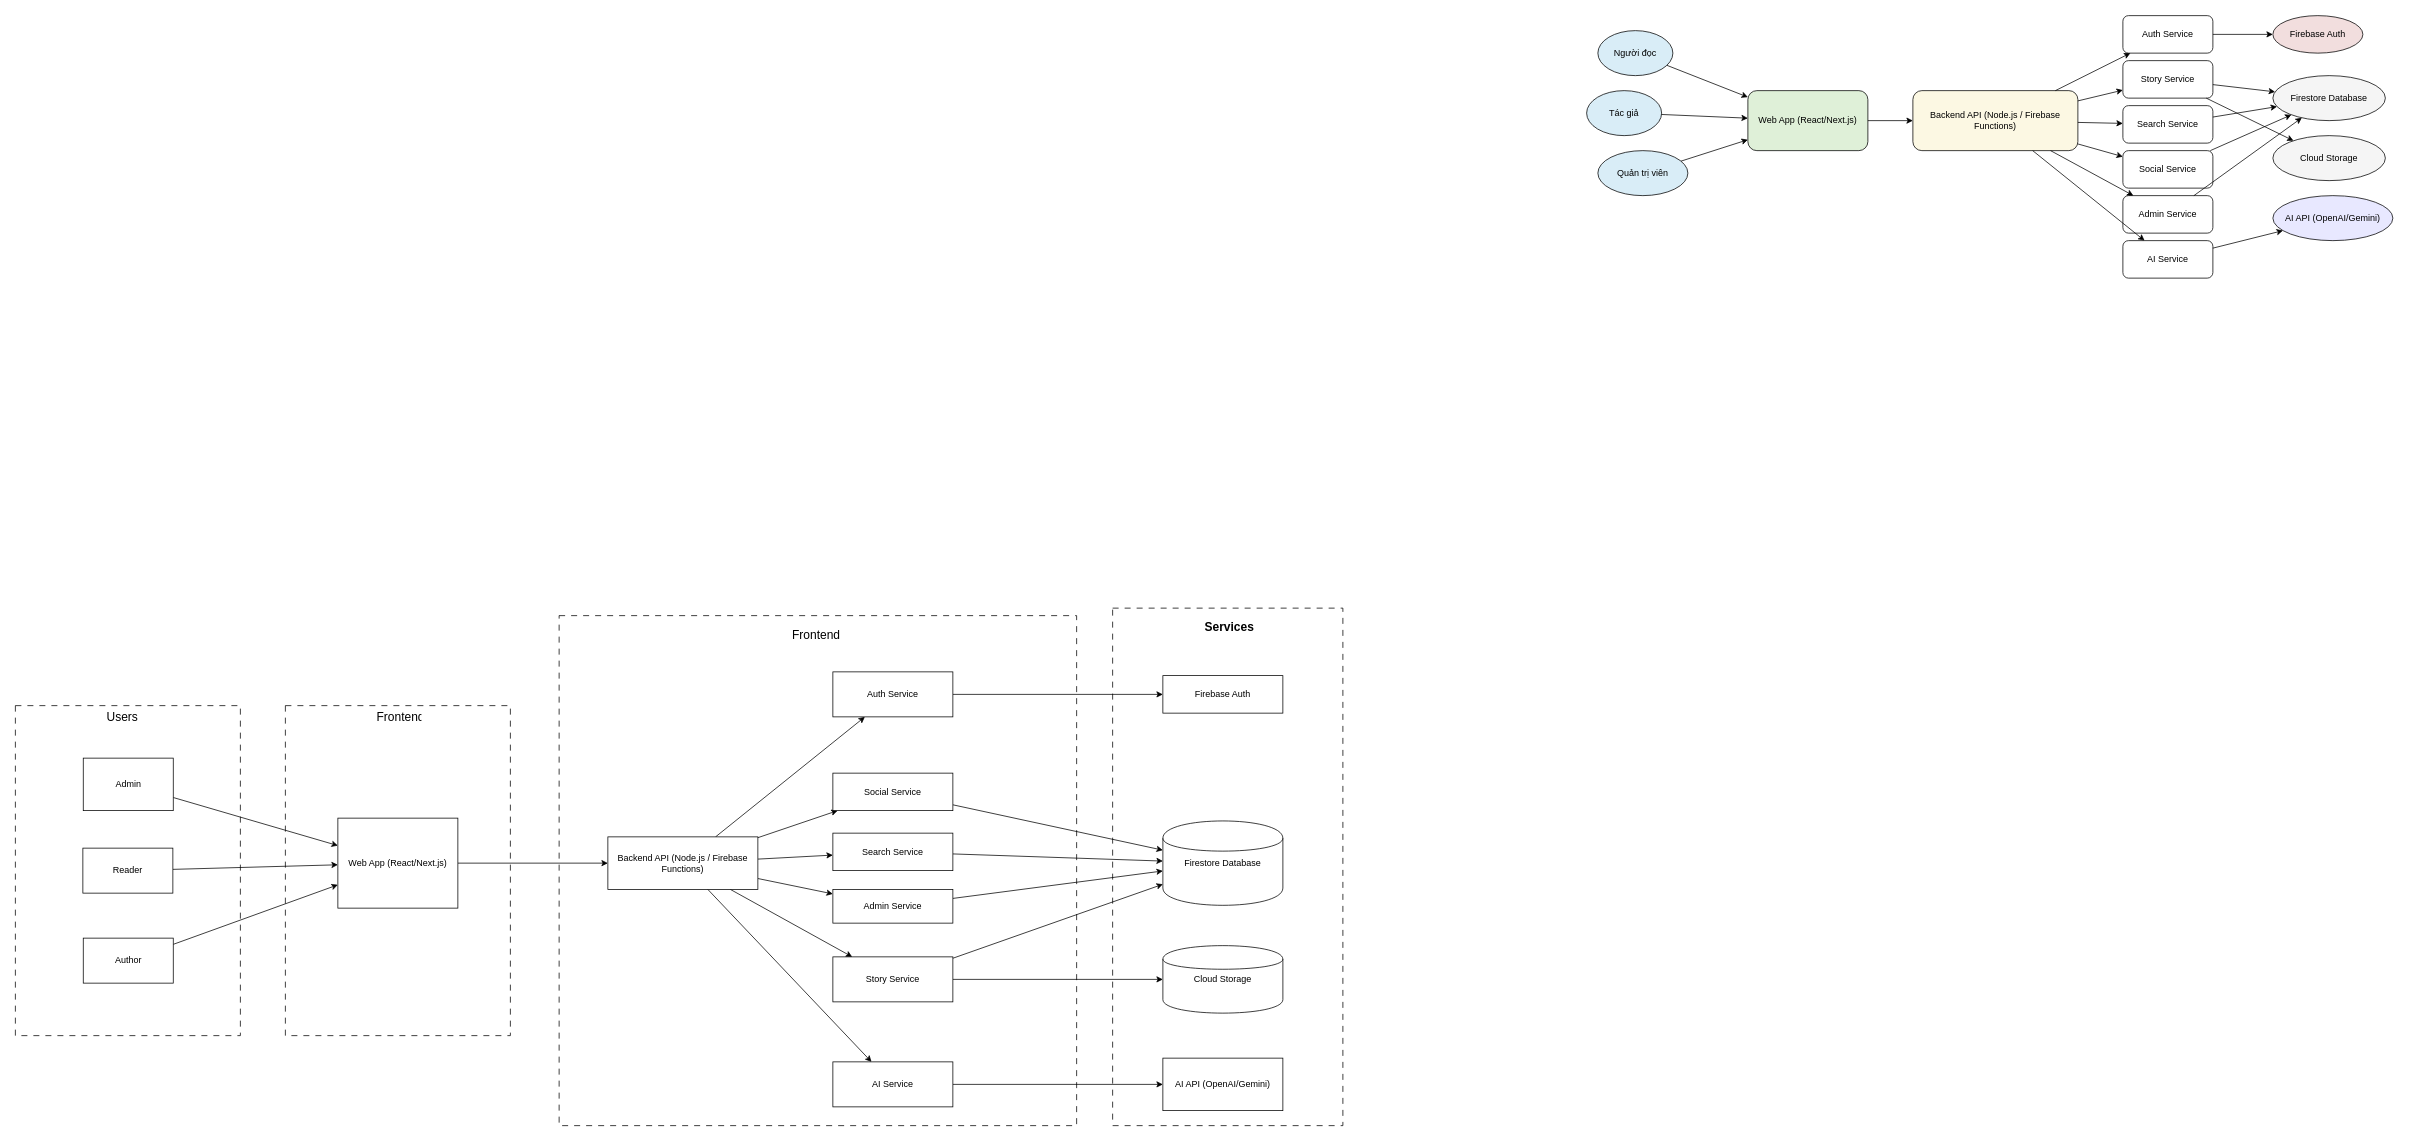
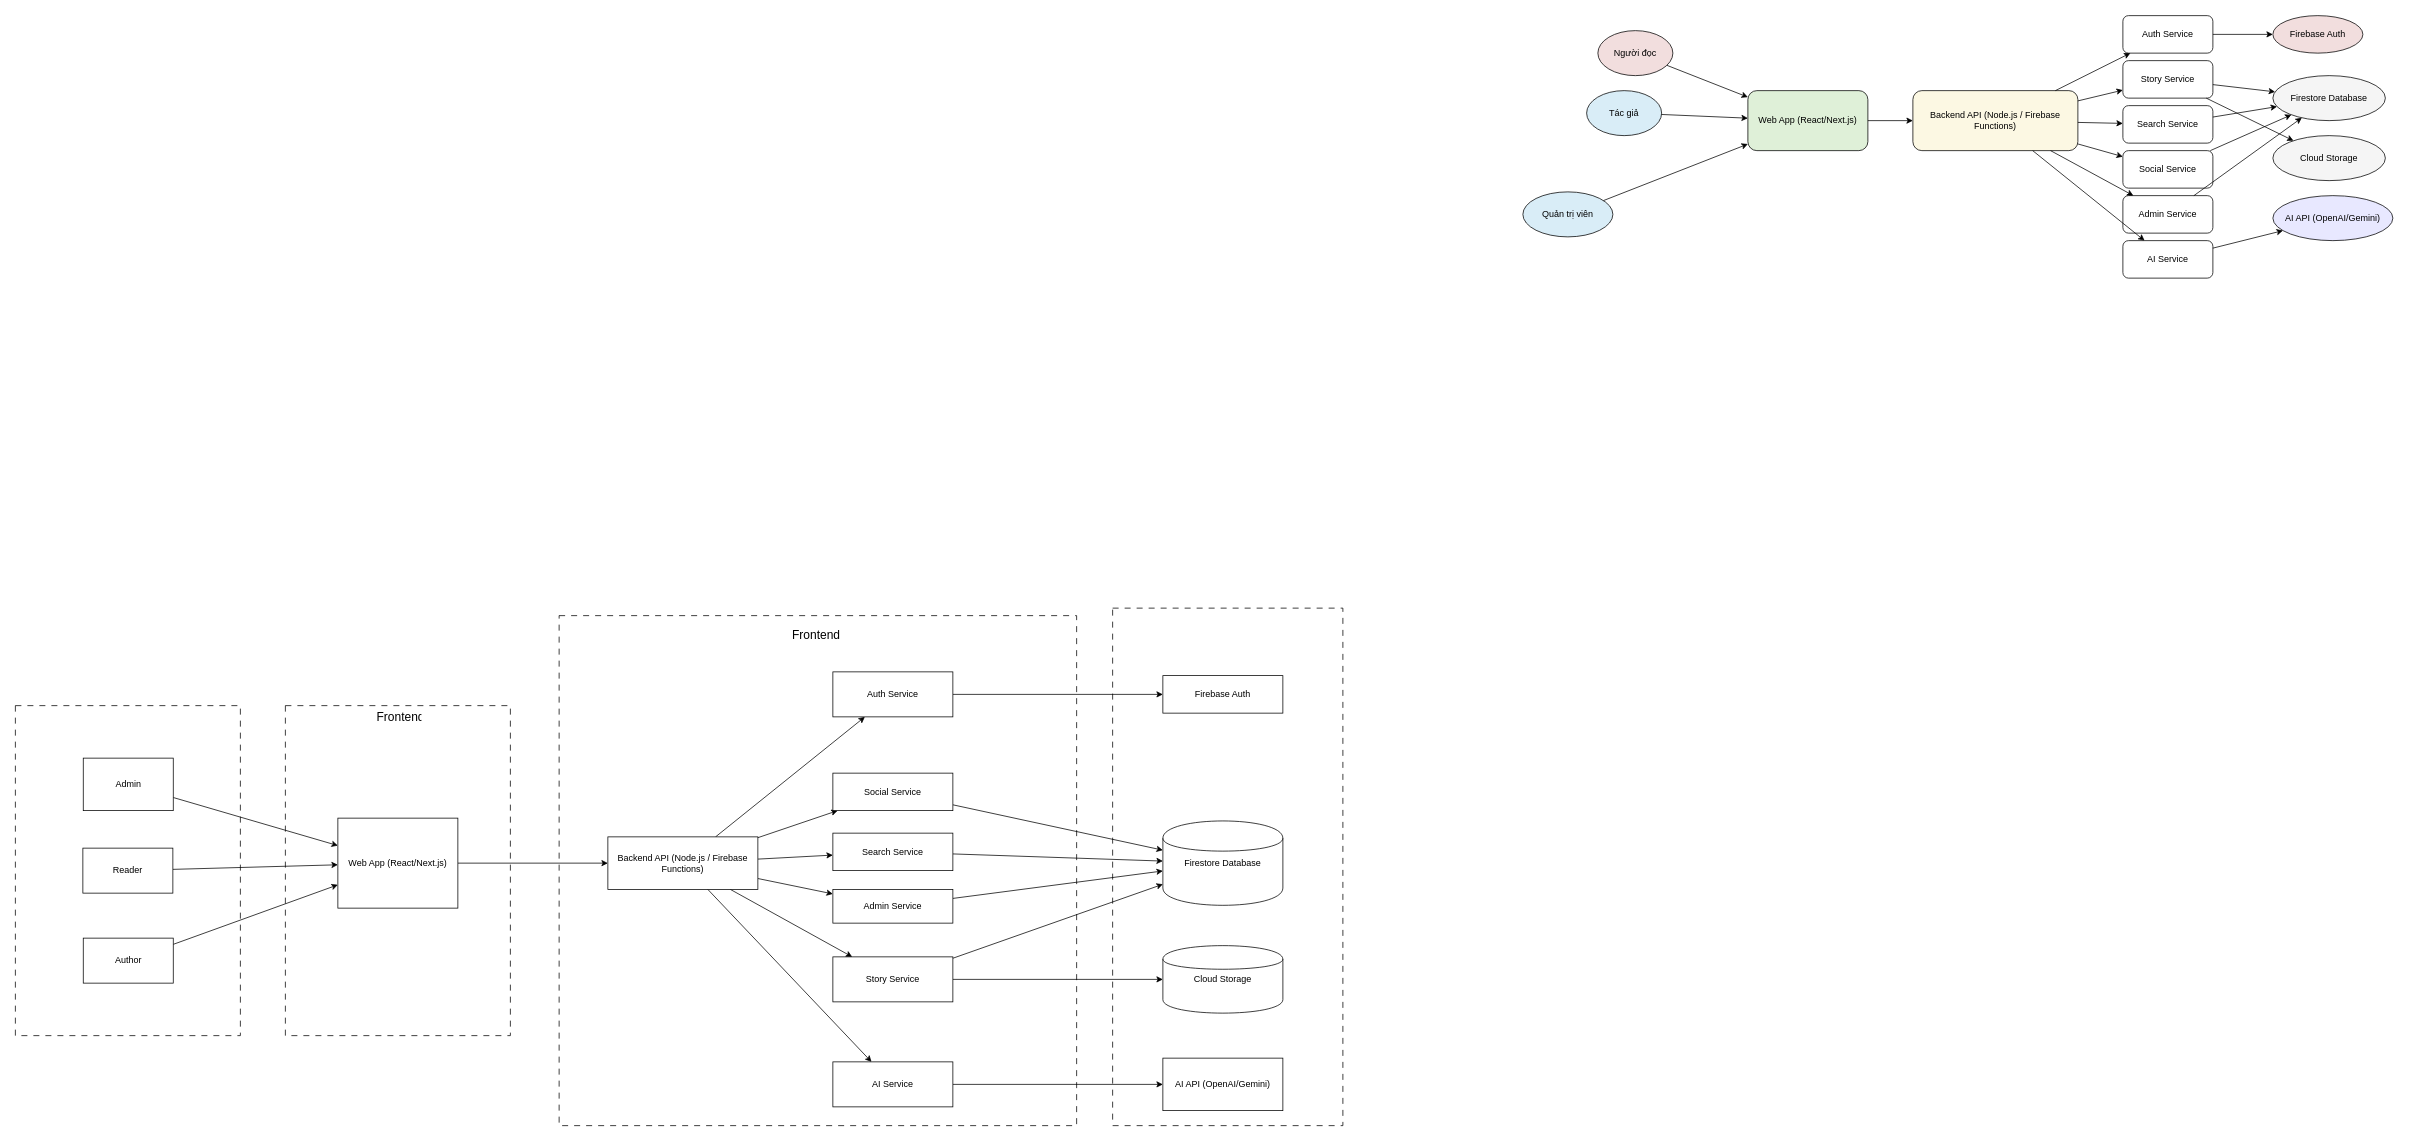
  <mxCell id="0" />
  <mxCell id="1" parent="0" />
- <mxCell id="2" value="Người đọc" style="ellipse;whiteSpace=wrap;html=1;fillColor=#d9edf7;" parent="1" vertex="1"><mxGeometry x="2130" y="40" width="100" height="60" as="geometry" /></mxCell>
+ <mxCell id="2" value="Người đọc" style="ellipse;whiteSpace=wrap;html=1;fillColor=#f2dede;" parent="1" vertex="1"><mxGeometry x="2130" y="40" width="100" height="60" as="geometry" /></mxCell>
  <mxCell id="3" value="Tác giả" style="ellipse;whiteSpace=wrap;html=1;fillColor=#d9edf7;" parent="1" vertex="1"><mxGeometry x="2115" y="120" width="100" height="60" as="geometry" /></mxCell>
- <mxCell id="4" value="Quản trị viên" style="ellipse;whiteSpace=wrap;html=1;fillColor=#d9edf7;" parent="1" vertex="1"><mxGeometry x="2130" y="200" width="120" height="60" as="geometry" /></mxCell>
+ <mxCell id="4" value="Quản trị viên" style="ellipse;whiteSpace=wrap;html=1;fillColor=#d9edf7;" parent="1" vertex="1"><mxGeometry x="2030" y="255" width="120" height="60" as="geometry" /></mxCell>
  <mxCell id="5" value="Web App (React/Next.js)" style="rounded=1;whiteSpace=wrap;html=1;fillColor=#dff0d8;" parent="1" vertex="1"><mxGeometry x="2330" y="120" width="160" height="80" as="geometry" /></mxCell>
  <mxCell id="6" value="Backend API (Node.js / Firebase Functions)" style="rounded=1;whiteSpace=wrap;html=1;fillColor=#fcf8e3;" parent="1" vertex="1"><mxGeometry x="2550" y="120" width="220" height="80" as="geometry" /></mxCell>
  <mxCell id="7" value="Auth Service" style="rounded=1;whiteSpace=wrap;html=1;" parent="1" vertex="1"><mxGeometry x="2830" y="20" width="120" height="50" as="geometry" /></mxCell>
  <mxCell id="8" value="Story Service" style="rounded=1;whiteSpace=wrap;html=1;" parent="1" vertex="1"><mxGeometry x="2830" y="80" width="120" height="50" as="geometry" /></mxCell>
  <mxCell id="9" value="Search Service" style="rounded=1;whiteSpace=wrap;html=1;" parent="1" vertex="1"><mxGeometry x="2830" y="140" width="120" height="50" as="geometry" /></mxCell>
  <mxCell id="10" value="Social Service" style="rounded=1;whiteSpace=wrap;html=1;" parent="1" vertex="1"><mxGeometry x="2830" y="200" width="120" height="50" as="geometry" /></mxCell>
  <mxCell id="11" value="Admin Service" style="rounded=1;whiteSpace=wrap;html=1;" parent="1" vertex="1"><mxGeometry x="2830" y="260" width="120" height="50" as="geometry" /></mxCell>
  <mxCell id="12" value="AI Service" style="rounded=1;whiteSpace=wrap;html=1;" parent="1" vertex="1"><mxGeometry x="2830" y="320" width="120" height="50" as="geometry" /></mxCell>
  <mxCell id="13" value="Firebase Auth" style="ellipse;whiteSpace=wrap;html=1;fillColor=#f2dede;" parent="1" vertex="1"><mxGeometry x="3030" y="20" width="120" height="50" as="geometry" /></mxCell>
  <mxCell id="14" value="Firestore Database" style="ellipse;whiteSpace=wrap;html=1;fillColor=#f5f5f5;" parent="1" vertex="1"><mxGeometry x="3030" y="100" width="150" height="60" as="geometry" /></mxCell>
  <mxCell id="15" value="Cloud Storage" style="ellipse;whiteSpace=wrap;html=1;fillColor=#f5f5f5;" parent="1" vertex="1"><mxGeometry x="3030" y="180" width="150" height="60" as="geometry" /></mxCell>
  <mxCell id="16" value="AI API (OpenAI/Gemini)" style="ellipse;whiteSpace=wrap;html=1;fillColor=#e8e8ff;" parent="1" vertex="1"><mxGeometry x="3030" y="260" width="160" height="60" as="geometry" /></mxCell>
  <mxCell id="17" parent="1" source="2" target="5" edge="1"><mxGeometry relative="1" as="geometry" /></mxCell>
  <mxCell id="18" parent="1" source="3" target="5" edge="1"><mxGeometry relative="1" as="geometry" /></mxCell>
  <mxCell id="19" parent="1" source="4" target="5" edge="1"><mxGeometry relative="1" as="geometry" /></mxCell>
  <mxCell id="20" parent="1" source="5" target="6" edge="1"><mxGeometry relative="1" as="geometry" /></mxCell>
  <mxCell id="21" parent="1" source="6" target="7" edge="1"><mxGeometry relative="1" as="geometry" /></mxCell>
  <mxCell id="22" parent="1" source="6" target="8" edge="1"><mxGeometry relative="1" as="geometry" /></mxCell>
  <mxCell id="23" parent="1" source="6" target="9" edge="1"><mxGeometry relative="1" as="geometry" /></mxCell>
  <mxCell id="24" parent="1" source="6" target="10" edge="1"><mxGeometry relative="1" as="geometry" /></mxCell>
  <mxCell id="25" parent="1" source="6" target="11" edge="1"><mxGeometry relative="1" as="geometry" /></mxCell>
  <mxCell id="26" parent="1" source="6" target="12" edge="1"><mxGeometry relative="1" as="geometry" /></mxCell>
  <mxCell id="27" parent="1" source="7" target="13" edge="1"><mxGeometry relative="1" as="geometry" /></mxCell>
  <mxCell id="28" parent="1" source="8" target="14" edge="1"><mxGeometry relative="1" as="geometry" /></mxCell>
  <mxCell id="29" parent="1" source="8" target="15" edge="1"><mxGeometry relative="1" as="geometry" /></mxCell>
  <mxCell id="30" parent="1" source="9" target="14" edge="1"><mxGeometry relative="1" as="geometry" /></mxCell>
  <mxCell id="31" parent="1" source="10" target="14" edge="1"><mxGeometry relative="1" as="geometry" /></mxCell>
  <mxCell id="32" parent="1" source="11" target="14" edge="1"><mxGeometry relative="1" as="geometry" /></mxCell>
  <mxCell id="33" parent="1" source="12" target="16" edge="1"><mxGeometry relative="1" as="geometry" /></mxCell>
  <mxCell id="34" parent="1" source="53" target="56" edge="1"><mxGeometry relative="1" as="geometry" /></mxCell>
  <mxCell id="35" parent="1" source="51" target="56" edge="1"><mxGeometry relative="1" as="geometry" /></mxCell>
  <mxCell id="36" parent="1" source="52" target="56" edge="1"><mxGeometry relative="1" as="geometry" /></mxCell>
  <mxCell id="37" parent="1" source="56" target="59" edge="1"><mxGeometry relative="1" as="geometry" /></mxCell>
  <mxCell id="38" parent="1" source="59" target="60" edge="1"><mxGeometry relative="1" as="geometry" /></mxCell>
  <mxCell id="39" parent="1" source="59" target="61" edge="1"><mxGeometry relative="1" as="geometry" /></mxCell>
  <mxCell id="40" parent="1" source="59" target="62" edge="1"><mxGeometry relative="1" as="geometry" /></mxCell>
  <mxCell id="41" parent="1" source="59" target="63" edge="1"><mxGeometry relative="1" as="geometry" /></mxCell>
  <mxCell id="42" parent="1" source="59" target="64" edge="1"><mxGeometry relative="1" as="geometry" /></mxCell>
  <mxCell id="43" parent="1" source="59" target="65" edge="1"><mxGeometry relative="1" as="geometry" /></mxCell>
  <mxCell id="44" parent="1" source="60" target="66" edge="1"><mxGeometry relative="1" as="geometry" /></mxCell>
  <mxCell id="45" parent="1" source="61" target="67" edge="1"><mxGeometry relative="1" as="geometry" /></mxCell>
  <mxCell id="46" parent="1" source="62" target="67" edge="1"><mxGeometry relative="1" as="geometry" /></mxCell>
  <mxCell id="47" parent="1" source="63" target="67" edge="1"><mxGeometry relative="1" as="geometry" /></mxCell>
  <mxCell id="48" parent="1" source="64" target="67" edge="1"><mxGeometry relative="1" as="geometry" /></mxCell>
  <mxCell id="49" parent="1" source="64" target="68" edge="1"><mxGeometry relative="1" as="geometry" /></mxCell>
  <mxCell id="50" parent="1" source="65" target="69" edge="1"><mxGeometry relative="1" as="geometry" /></mxCell>
  <mxCell id="51" value="Author" style="shape=rectangle;whiteSpace=wrap;html=1;rotation=0;" parent="1" vertex="1"><mxGeometry x="110.5" y="1250" width="120" height="60" as="geometry" /></mxCell>
  <mxCell id="52" value="Reader" style="shape=rectangle;whiteSpace=wrap;html=1;rotation=0;" parent="1" vertex="1"><mxGeometry x="110" y="1130" width="120" height="60" as="geometry" /></mxCell>
  <mxCell id="53" value="Admin" style="shape=rectangle;whiteSpace=wrap;html=1;rotation=0;" parent="1" vertex="1"><mxGeometry x="110.5" y="1010" width="120" height="70" as="geometry" /></mxCell>
  <mxCell id="54" value="&amp;nbsp;" style="rounded=0;whiteSpace=wrap;html=1;gradientColor=none;glass=0;shadow=0;fillColor=none;dashed=1;dashPattern=8 8;" parent="1" vertex="1"><mxGeometry x="20" y="940" width="300" height="440" as="geometry" /></mxCell>
- <mxCell id="55" value="Users" style="text;strokeColor=none;fillColor=none;align=left;verticalAlign=middle;spacingLeft=4;spacingRight=4;overflow=hidden;points=[[0,0.5],[1,0.5]];portConstraint=eastwest;rotatable=0;whiteSpace=wrap;html=1;fontSize=16;" parent="1" vertex="1"><mxGeometry x="135.5" y="940" width="70" height="30" as="geometry" /></mxCell>
  <mxCell id="56" value="Web App (React/Next.js)" style="shape=rectangle;whiteSpace=wrap;html=1;" parent="1" vertex="1"><mxGeometry x="450" y="1090" width="160" height="120" as="geometry" /></mxCell>
  <mxCell id="57" value="" style="rounded=0;whiteSpace=wrap;html=1;gradientColor=none;glass=0;shadow=0;fillColor=none;dashed=1;dashPattern=8 8;" parent="1" vertex="1"><mxGeometry x="380" y="940" width="300" height="440" as="geometry" /></mxCell>
  <mxCell id="58" value="Frontend" style="text;strokeColor=none;fillColor=none;align=left;verticalAlign=middle;spacingLeft=4;spacingRight=4;overflow=hidden;points=[[0,0.5],[1,0.5]];portConstraint=eastwest;rotatable=0;whiteSpace=wrap;html=1;fontSize=16;" parent="1" vertex="1"><mxGeometry x="495.5" y="940" width="70" height="30" as="geometry" /></mxCell>
  <mxCell id="59" value="Backend API (Node.js / Firebase Functions)" style="shape=rectangle;whiteSpace=wrap;html=1;" parent="1" vertex="1"><mxGeometry x="810" y="1115" width="200" height="70" as="geometry" /></mxCell>
  <mxCell id="60" value="Auth Service" style="shape=rectangle;whiteSpace=wrap;html=1;" parent="1" vertex="1"><mxGeometry x="1110" y="895" width="160" height="60" as="geometry" /></mxCell>
  <mxCell id="61" value="Admin Service" style="shape=rectangle;whiteSpace=wrap;html=1;" parent="1" vertex="1"><mxGeometry x="1110" y="1185" width="160" height="45" as="geometry" /></mxCell>
  <mxCell id="62" value="Social Service" style="shape=rectangle;whiteSpace=wrap;html=1;" parent="1" vertex="1"><mxGeometry x="1110" y="1030" width="160" height="50" as="geometry" /></mxCell>
  <mxCell id="63" value="Search Service" style="shape=rectangle;whiteSpace=wrap;html=1;" parent="1" vertex="1"><mxGeometry x="1110" y="1110" width="160" height="50" as="geometry" /></mxCell>
  <mxCell id="64" value="Story Service" style="shape=rectangle;whiteSpace=wrap;html=1;" parent="1" vertex="1"><mxGeometry x="1110" y="1275" width="160" height="60" as="geometry" /></mxCell>
  <mxCell id="65" value="AI Service" style="shape=rectangle;whiteSpace=wrap;html=1;" parent="1" vertex="1"><mxGeometry x="1110" y="1415" width="160" height="60" as="geometry" /></mxCell>
  <mxCell id="66" value="Firebase Auth" style="shape=rectangle;whiteSpace=wrap;html=1;" parent="1" vertex="1"><mxGeometry x="1550" y="900" width="160" height="50" as="geometry" /></mxCell>
  <mxCell id="67" value="Firestore Database" style="shape=cylinder;whiteSpace=wrap;html=1;" parent="1" vertex="1"><mxGeometry x="1550" y="1093.75" width="160" height="112.5" as="geometry" /></mxCell>
  <mxCell id="68" value="Cloud Storage" style="shape=cylinder;whiteSpace=wrap;html=1;" parent="1" vertex="1"><mxGeometry x="1550" y="1260" width="160" height="90" as="geometry" /></mxCell>
  <mxCell id="69" value="AI API (OpenAI/Gemini)" style="shape=rectangle;whiteSpace=wrap;html=1;" parent="1" vertex="1"><mxGeometry x="1550" y="1410" width="160" height="70" as="geometry" /></mxCell>
  <mxCell id="70" value="" style="rounded=0;whiteSpace=wrap;html=1;gradientColor=none;glass=0;shadow=0;fillColor=none;dashed=1;dashPattern=8 8;" parent="1" vertex="1"><mxGeometry x="745" y="820" width="690" height="680" as="geometry" /></mxCell>
  <mxCell id="71" value="Frontend" style="text;strokeColor=none;fillColor=none;align=left;verticalAlign=middle;spacingLeft=4;spacingRight=4;overflow=hidden;points=[[0,0.5],[1,0.5]];portConstraint=eastwest;rotatable=0;whiteSpace=wrap;html=1;fontSize=16;" parent="1" vertex="1"><mxGeometry x="1050" y="830" width="80" height="30" as="geometry" /></mxCell>
  <mxCell id="72" value="" style="rounded=0;whiteSpace=wrap;html=1;gradientColor=none;glass=0;shadow=0;fillColor=none;dashed=1;dashPattern=8 8;" parent="1" vertex="1"><mxGeometry x="1483" y="810" width="307" height="690" as="geometry" /></mxCell>
- <mxCell id="73" value="&lt;span style=&quot;font-weight: 700; text-align: center; text-wrap-mode: nowrap;&quot;&gt;&lt;font&gt;Services&lt;/font&gt;&lt;/span&gt;" style="text;strokeColor=none;fillColor=none;align=left;verticalAlign=middle;spacingLeft=4;spacingRight=4;overflow=hidden;points=[[0,0.5],[1,0.5]];portConstraint=eastwest;rotatable=0;whiteSpace=wrap;html=1;fontSize=16;" parent="1" vertex="1"><mxGeometry x="1600" y="820" width="78" height="30" as="geometry" /></mxCell>
